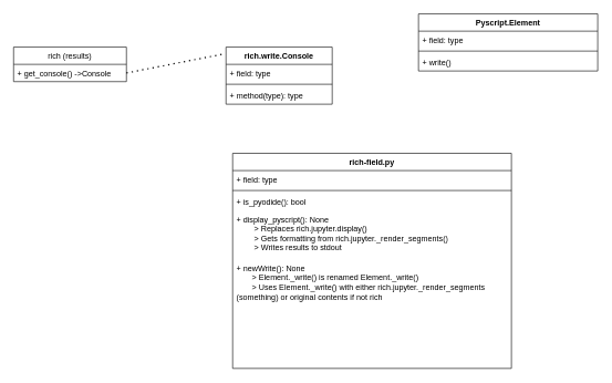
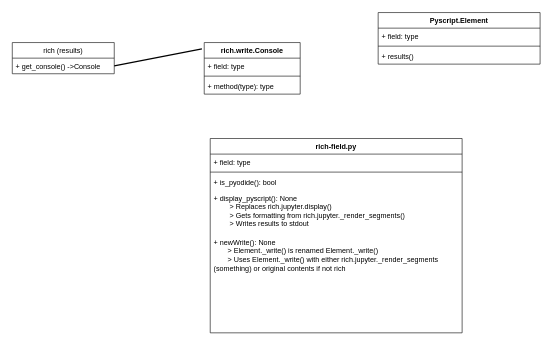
  <mxCell id="0" />
  <mxCell id="1" parent="0" />
  <mxCell id="2" value="rich.write.Console" style="swimlane;fontStyle=1;align=center;verticalAlign=top;childLayout=stackLayout;horizontal=1;startSize=26;horizontalStack=0;resizeParent=1;resizeParentMax=0;resizeLast=0;collapsible=1;marginBottom=0;" vertex="1" parent="1"><mxGeometry x="340" y="70" width="160" height="86" as="geometry" /></mxCell>
  <mxCell id="3" value="+ field: type" style="text;strokeColor=none;fillColor=none;align=left;verticalAlign=top;spacingLeft=4;spacingRight=4;overflow=hidden;rotatable=0;points=[[0,0.5],[1,0.5]];portConstraint=eastwest;" vertex="1" parent="2"><mxGeometry y="26" width="160" height="26" as="geometry" /></mxCell>
  <mxCell id="4" value="" style="line;strokeWidth=1;fillColor=none;align=left;verticalAlign=middle;spacingTop=-1;spacingLeft=3;spacingRight=3;rotatable=0;labelPosition=right;points=[];portConstraint=eastwest;" vertex="1" parent="2"><mxGeometry y="52" width="160" height="8" as="geometry" /></mxCell>
  <mxCell id="5" value="+ method(type): type" style="text;strokeColor=none;fillColor=none;align=left;verticalAlign=top;spacingLeft=4;spacingRight=4;overflow=hidden;rotatable=0;points=[[0,0.5],[1,0.5]];portConstraint=eastwest;" vertex="1" parent="2"><mxGeometry y="60" width="160" height="26" as="geometry" /></mxCell>
  <mxCell id="6" value="rich (results)" style="swimlane;fontStyle=0;childLayout=stackLayout;horizontal=1;startSize=26;fillColor=none;horizontalStack=0;resizeParent=1;resizeParentMax=0;resizeLast=0;collapsible=1;marginBottom=0;" vertex="1" parent="1"><mxGeometry x="20" y="70" width="170" height="52" as="geometry" /></mxCell>
  <mxCell id="7" value="+ get_console() -&gt;Console" style="text;strokeColor=none;fillColor=none;align=left;verticalAlign=top;spacingLeft=4;spacingRight=4;overflow=hidden;rotatable=0;points=[[0,0.5],[1,0.5]];portConstraint=eastwest;" vertex="1" parent="6"><mxGeometry y="26" width="170" height="26" as="geometry" /></mxCell>
- <mxCell id="8" value="" style="endArrow=none;dashed=1;html=1;dashPattern=1 3;strokeWidth=2;rounded=0;entryX=-0.024;entryY=0.122;entryDx=0;entryDy=0;exitX=1;exitY=0.75;exitDx=0;exitDy=0;entryPerimeter=0;" edge="1" parent="1" source="6" target="2"><mxGeometry width="50" height="50" relative="1" as="geometry"><mxPoint x="150" y="70" as="sourcePoint" /><mxPoint x="200" y="20" as="targetPoint" /></mxGeometry></mxCell>
+ <mxCell id="8" value="" style="endArrow=none;dashed=0;html=1;dashPattern=1 3;strokeWidth=2;rounded=0;entryX=-0.024;entryY=0.122;entryDx=0;entryDy=0;exitX=1;exitY=0.75;exitDx=0;exitDy=0;entryPerimeter=0;" edge="1" parent="1" source="6" target="2"><mxGeometry width="50" height="50" relative="1" as="geometry"><mxPoint x="150" y="70" as="sourcePoint" /><mxPoint x="200" y="20" as="targetPoint" /></mxGeometry></mxCell>
  <mxCell id="9" value="rich-field.py" style="swimlane;fontStyle=1;align=center;verticalAlign=top;childLayout=stackLayout;horizontal=1;startSize=26;horizontalStack=0;resizeParent=1;resizeParentMax=0;resizeLast=0;collapsible=1;marginBottom=0;" vertex="1" parent="1"><mxGeometry x="350" y="230" width="420" height="324" as="geometry" /></mxCell>
  <mxCell id="10" value="+ field: type" style="text;strokeColor=none;fillColor=none;align=left;verticalAlign=top;spacingLeft=4;spacingRight=4;overflow=hidden;rotatable=0;points=[[0,0.5],[1,0.5]];portConstraint=eastwest;" vertex="1" parent="9"><mxGeometry y="26" width="420" height="26" as="geometry" /></mxCell>
  <mxCell id="11" value="" style="line;strokeWidth=1;fillColor=none;align=left;verticalAlign=middle;spacingTop=-1;spacingLeft=3;spacingRight=3;rotatable=0;labelPosition=right;points=[];portConstraint=eastwest;" vertex="1" parent="9"><mxGeometry y="52" width="420" height="8" as="geometry" /></mxCell>
  <mxCell id="12" value="+ is_pyodide(): bool&#10;        " style="text;strokeColor=none;fillColor=none;align=left;verticalAlign=top;spacingLeft=4;spacingRight=4;overflow=hidden;rotatable=0;points=[[0,0.5],[1,0.5]];portConstraint=eastwest;fontStyle=0" vertex="1" parent="9"><mxGeometry y="60" width="420" height="26" as="geometry" /></mxCell>
  <mxCell id="13" value="+ display_pyscript(): None&#10;        &gt; Replaces rich.jupyter.display()&#10;        &gt; Gets formatting from rich.jupyter._render_segments()&#10;        &gt; Writes results to stdout" style="text;strokeColor=none;fillColor=none;align=left;verticalAlign=top;spacingLeft=4;spacingRight=4;overflow=hidden;rotatable=0;points=[[0,0.5],[1,0.5]];portConstraint=eastwest;fontStyle=0;whiteSpace=wrap;" vertex="1" parent="9"><mxGeometry y="86" width="420" height="74" as="geometry" /></mxCell>
  <mxCell id="14" value="+ newWrite(): None&lt;br&gt;&amp;nbsp; &amp;nbsp; &amp;nbsp; &amp;nbsp;&amp;gt; Element._write() is renamed Element._write()&lt;br&gt;&amp;nbsp;&amp;nbsp;&amp;nbsp;&amp;nbsp;&amp;nbsp;&amp;nbsp;&amp;nbsp;&amp;gt; Uses Element._write() with either rich.jupyter._render_segments (something) or original contents if not rich&lt;br&gt;" style="text;strokeColor=none;fillColor=none;align=left;verticalAlign=top;spacingLeft=4;spacingRight=4;overflow=hidden;rotatable=0;points=[[0,0.5],[1,0.5]];portConstraint=eastwest;fontStyle=0;whiteSpace=wrap;html=1;" vertex="1" parent="9"><mxGeometry y="160" width="420" height="164" as="geometry" /></mxCell>
  <mxCell id="15" value="Pyscript.Element" style="swimlane;fontStyle=1;align=center;verticalAlign=top;childLayout=stackLayout;horizontal=1;startSize=26;horizontalStack=0;resizeParent=1;resizeParentMax=0;resizeLast=0;collapsible=1;marginBottom=0;" vertex="1" parent="1"><mxGeometry x="630" y="20" width="270" height="86" as="geometry" /></mxCell>
  <mxCell id="16" value="+ field: type" style="text;strokeColor=none;fillColor=none;align=left;verticalAlign=top;spacingLeft=4;spacingRight=4;overflow=hidden;rotatable=0;points=[[0,0.5],[1,0.5]];portConstraint=eastwest;" vertex="1" parent="15"><mxGeometry y="26" width="270" height="26" as="geometry" /></mxCell>
  <mxCell id="17" value="" style="line;strokeWidth=1;fillColor=none;align=left;verticalAlign=middle;spacingTop=-1;spacingLeft=3;spacingRight=3;rotatable=0;labelPosition=right;points=[];portConstraint=eastwest;" vertex="1" parent="15"><mxGeometry y="52" width="270" height="8" as="geometry" /></mxCell>
- <mxCell id="18" value="+ write()" style="text;strokeColor=none;fillColor=none;align=left;verticalAlign=top;spacingLeft=4;spacingRight=4;overflow=hidden;rotatable=0;points=[[0,0.5],[1,0.5]];portConstraint=eastwest;fontStyle=0" vertex="1" parent="15"><mxGeometry y="60" width="270" height="26" as="geometry" /></mxCell>
+ <mxCell id="18" value="+ results()" style="text;strokeColor=none;fillColor=none;align=left;verticalAlign=top;spacingLeft=4;spacingRight=4;overflow=hidden;rotatable=0;points=[[0,0.5],[1,0.5]];portConstraint=eastwest;fontStyle=0" vertex="1" parent="15"><mxGeometry y="60" width="270" height="26" as="geometry" /></mxCell>
